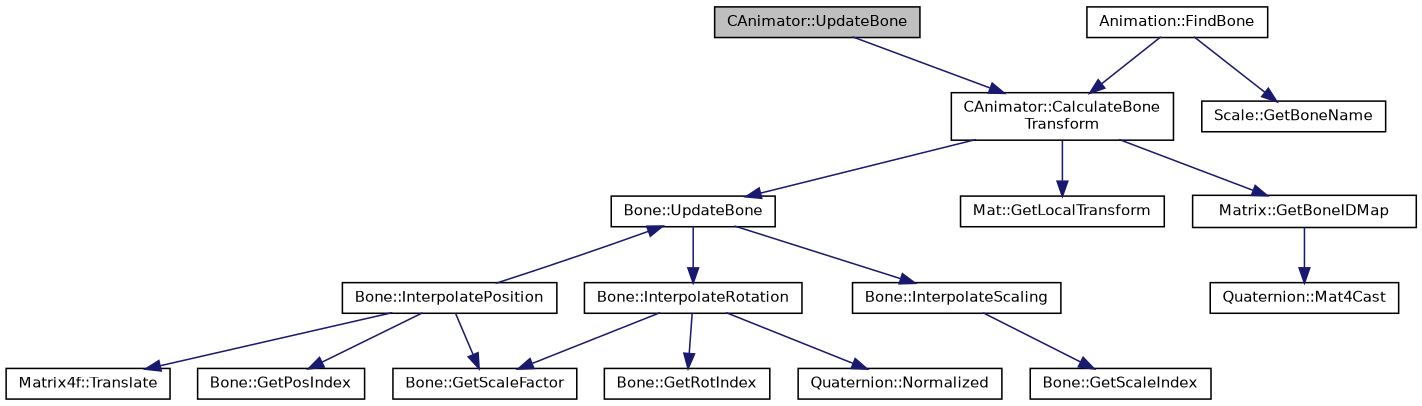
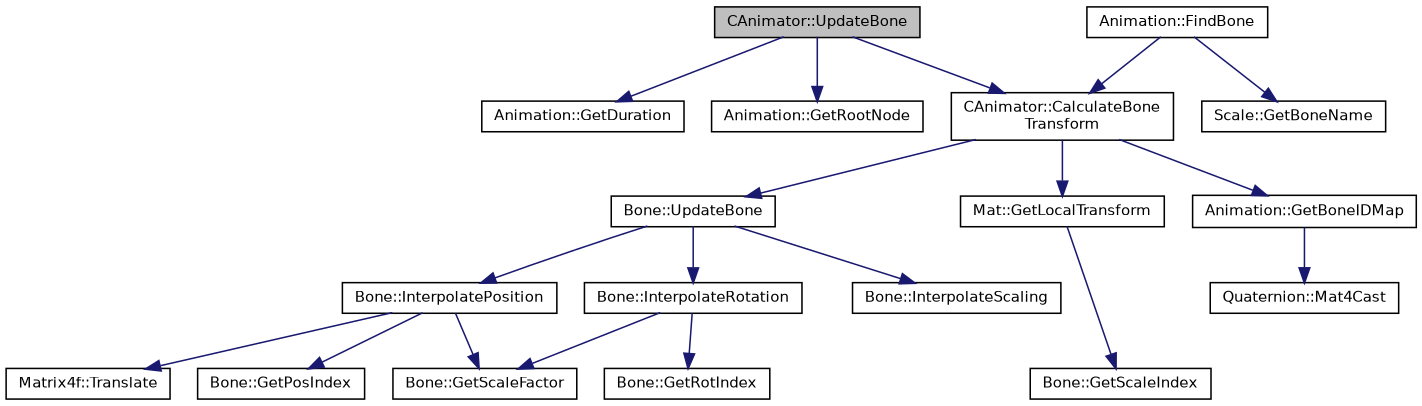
  digraph {
    rankdir=TB
    node [color=black fillcolor=white fontname=Helvetica fontsize=10 shape=record style=filled]
    edge [color=midnightblue fontname=Helvetica fontsize=10 labelfontname=Helvetica labelfontsize=10 style=solid]
    n1 [fillcolor=grey75 fontcolor=black height=0.2 label="CAnimator::UpdateBone" width=0.4]
+   n2 [height=0.2 label="Animation::GetDuration" width=0.4]
    n3 [height=0.2 label="CAnimator::CalculateBone\lTransform" width=0.4]
+   n4 [height=0.2 label="Animation::GetRootNode" width=0.4]
    n5 [height=0.2 label="Bone::UpdateBone" width=0.4]
    n6 [height=0.2 label="Mat::GetLocalTransform" width=0.4]
-   n7 [height=0.2 label="Matrix::GetBoneIDMap" width=0.4]
+   n7 [height=0.2 label="Animation::GetBoneIDMap" width=0.4]
    n8 [height=0.2 label="Animation::FindBone" width=0.4]
    n9 [height=0.2 label="Scale::GetBoneName" width=0.4]
    n10 [height=0.2 label="Bone::InterpolatePosition" width=0.4]
    n11 [height=0.2 label="Bone::InterpolateRotation" width=0.4]
    n12 [height=0.2 label="Bone::InterpolateScaling" width=0.4]
    n13 [height=0.2 label="Quaternion::Mat4Cast" width=0.4]
    n14 [height=0.2 label="Matrix4f::Translate" width=0.4]
    n15 [height=0.2 label="Bone::GetPosIndex" width=0.4]
    n16 [height=0.2 label="Bone::GetScaleFactor" width=0.4]
    n17 [height=0.2 label="Bone::GetRotIndex" width=0.4]
-   n18 [height=0.2 label="Quaternion::Normalized" width=0.4]
    n19 [height=0.2 label="Bone::GetScaleIndex" width=0.4]
+   n1 -> n2
    n1 -> n3
+   n1 -> n4
    n3 -> n5
    n3 -> n6
    n3 -> n7
-   n10 -> n5
+   n5 -> n10
    n5 -> n11
    n5 -> n12
    n7 -> n13
    n8 -> n3
    n8 -> n9
    n10 -> n14
    n10 -> n15
    n10 -> n16
    n11 -> n16
    n11 -> n17
-   n11 -> n18
-   n12 -> n19
+   n6 -> n19
  }
